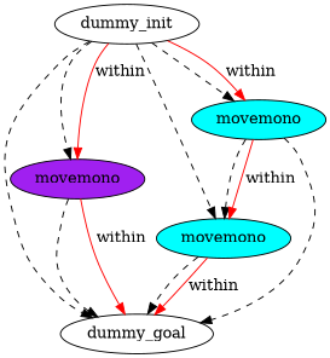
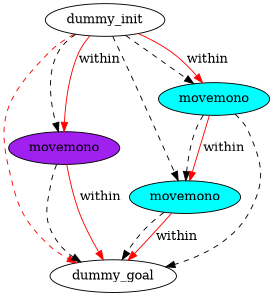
  digraph {
    node [fillcolor=white style=filled]
    edge [color=black style=dashed]
    n1 [label=dummy_init]
    n2 [label=dummy_goal]
    n3 [fillcolor=cyan label=movemono]
    n4 [fillcolor=purple label=movemono]
    n5 [fillcolor=cyan label=movemono]
-   n1 -> n2
+   n1 -> n2 [color=red]
    n1 -> n3
    n1 -> n4
    n1 -> n4 [color=red label=within style=""]
    n1 -> n5
    n1 -> n5 [color=red label=within style=""]
    n3 -> n2
    n3 -> n2 [color=red label=within style=""]
    n4 -> n2
    n4 -> n2 [color=red label=within style=""]
    n5 -> n2
    n5 -> n3
    n5 -> n3 [color=red label=within style=""]
  }
